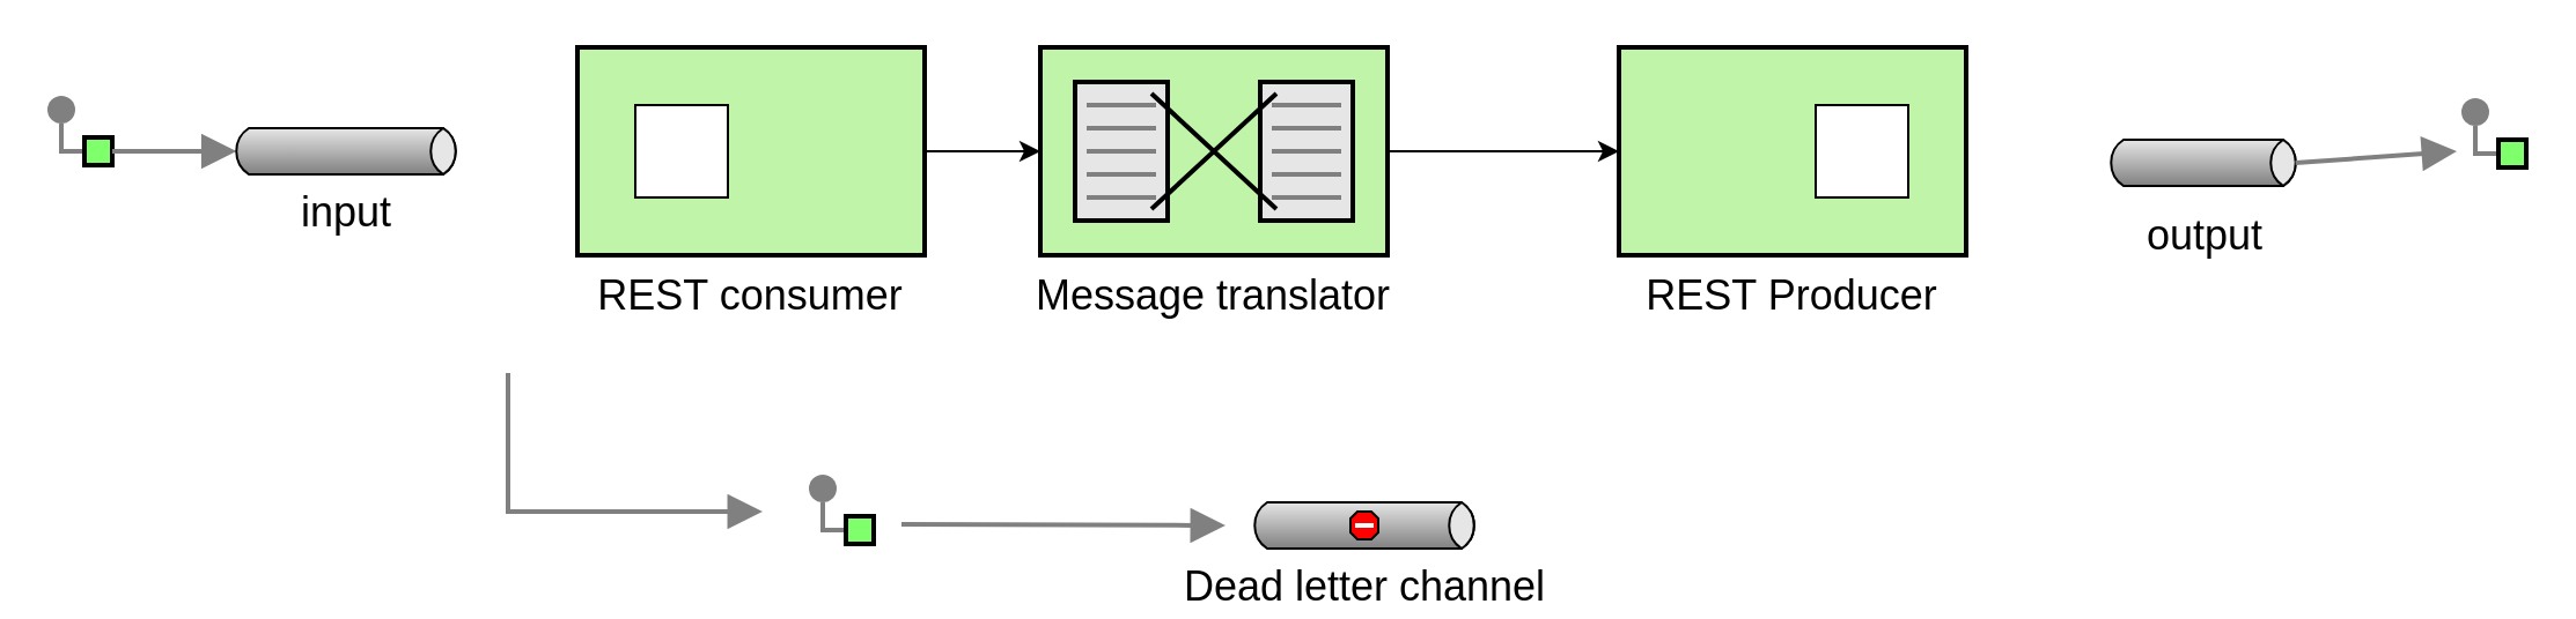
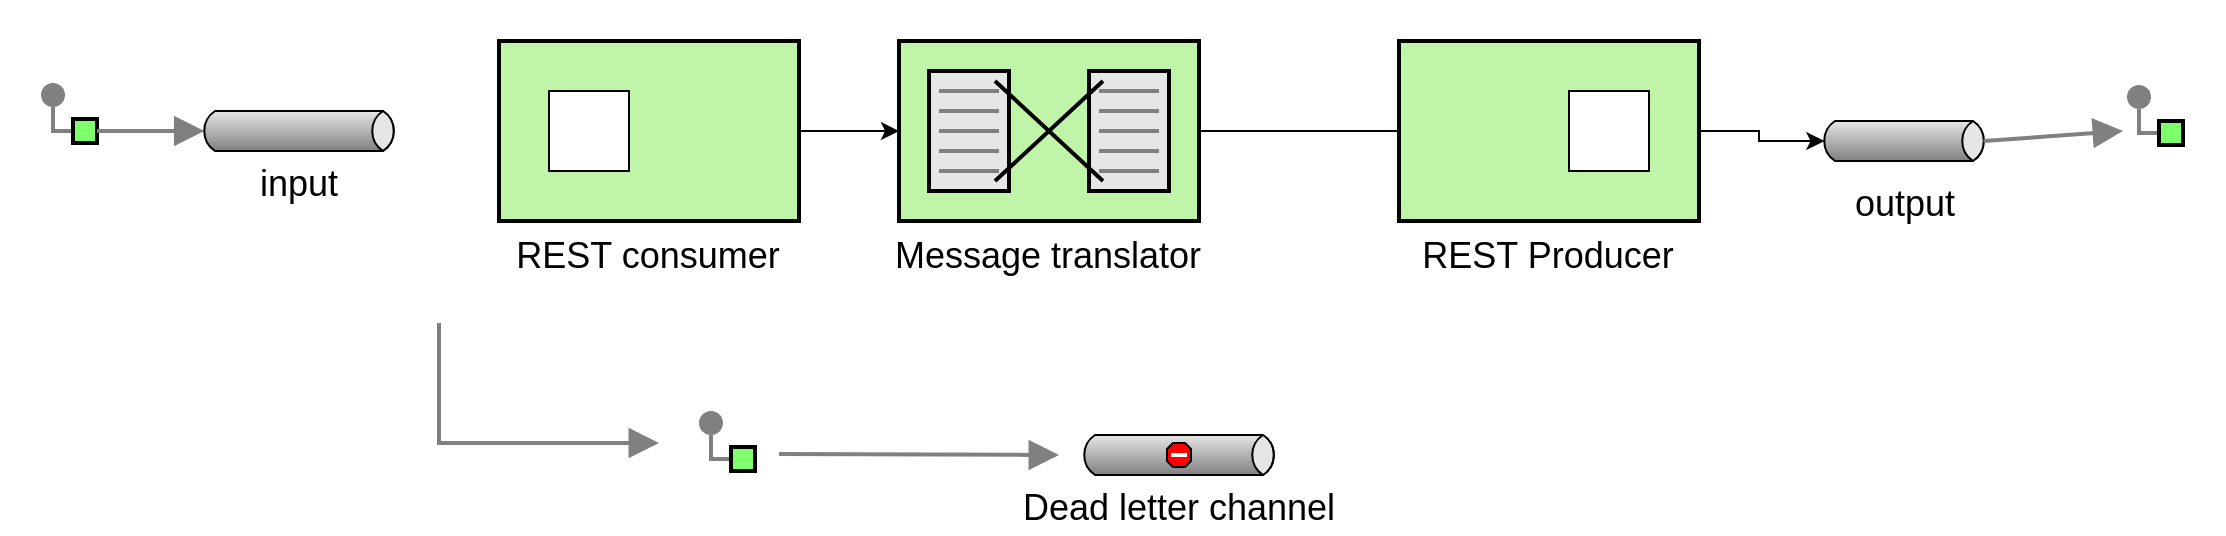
  <mxCell id="0" style=";html=1;" />
  <mxCell id="1" style=";html=1;" parent="0" />
  <mxCell id="2" value="" style="edgeStyle=orthogonalEdgeStyle;rounded=0;exitX=0;exitY=0.5;endArrow=none;dashed=0;html=1;strokeColor=#808080;strokeWidth=2;" edge="1" source="4" target="3" parent="1"><mxGeometry relative="1" as="geometry" /></mxCell>
  <mxCell id="3" value="" style="strokeWidth=2;dashed=0;align=center;fontSize=8;shape=ellipse;fillColor=#808080;strokeColor=none;" vertex="1" parent="1"><mxGeometry x="20" y="41" width="12" height="12" as="geometry" /></mxCell>
  <mxCell id="4" value="" style="strokeWidth=2;dashed=0;align=center;fontSize=8;shape=rect;fillColor=#80FF6C;fontStyle=1;" vertex="1" parent="1"><mxGeometry x="36" y="59" width="12" height="12" as="geometry" /></mxCell>
  <mxCell id="5" style="edgeStyle=orthogonalEdgeStyle;rounded=0;orthogonalLoop=1;jettySize=auto;html=1;entryX=0;entryY=0.5;entryDx=0;entryDy=0;entryPerimeter=0;fontSize=18;" edge="1" parent="1" source="6" target="10"><mxGeometry relative="1" as="geometry" /></mxCell>
  <mxCell id="6" value="REST consumer" style="strokeWidth=2;dashed=0;align=center;fontSize=18;shape=rect;verticalLabelPosition=bottom;verticalAlign=top;fillColor=#c0f5a9;" vertex="1" parent="1"><mxGeometry x="249" y="20" width="150" height="90" as="geometry" /></mxCell>
  <mxCell id="7" value="" style="strokeWidth=1;dashed=0;align=center;fontSize=8;shape=rect" vertex="1" parent="6"><mxGeometry x="25" y="25" width="40" height="40" as="geometry" /></mxCell>
  <mxCell id="8" value="" style="edgeStyle=none;html=1;strokeColor=#808080;endArrow=block;endSize=10;dashed=0;verticalAlign=bottom;strokeWidth=2;rounded=0;exitX=1;exitY=0.5;exitDx=0;exitDy=0;entryX=0;entryY=0.5;entryDx=2.7;entryDy=0;entryPerimeter=0;" edge="1" parent="1" source="4" target="13"><mxGeometry width="160" relative="1" as="geometry"><mxPoint x="60" y="61" as="sourcePoint" /><mxPoint x="100" y="65" as="targetPoint" /></mxGeometry></mxCell>
- <mxCell id="9" style="edgeStyle=orthogonalEdgeStyle;rounded=0;orthogonalLoop=1;jettySize=auto;html=1;entryX=0;entryY=0.5;entryDx=0;entryDy=0;fontSize=18;" edge="1" parent="1" source="10" target="18"><mxGeometry relative="1" as="geometry" /></mxCell>
+ <mxCell id="9" style="edgeStyle=orthogonalEdgeStyle;rounded=0;orthogonalLoop=1;jettySize=auto;html=1;entryX=0;entryY=0.5;entryDx=0;entryDy=0;fontSize=18;endArrow=none;" edge="1" parent="1" source="10" target="18"><mxGeometry relative="1" as="geometry" /></mxCell>
  <mxCell id="10" value="Message translator" style="strokeWidth=2;outlineConnect=0;dashed=0;align=center;fontSize=18;shape=mxgraph.eip.message_translator;fillColor=#c0f5a9;verticalLabelPosition=bottom;verticalAlign=top;" vertex="1" parent="1"><mxGeometry x="449" y="20" width="150" height="90" as="geometry" /></mxCell>
  <mxCell id="11" value="output" style="strokeWidth=1;outlineConnect=0;dashed=0;align=center;html=1;fontSize=18;shape=mxgraph.eip.messageChannel;verticalLabelPosition=bottom;labelBackgroundColor=#ffffff;verticalAlign=top;" vertex="1" parent="1"><mxGeometry x="909" y="55" width="85" height="30" as="geometry" /></mxCell>
  <mxCell id="12" value="" style="edgeStyle=none;html=1;strokeColor=#808080;endArrow=block;endSize=10;dashed=0;verticalAlign=bottom;strokeWidth=2;rounded=0;fontSize=18;exitX=1;exitY=0.5;exitDx=-2.7;exitDy=0;exitPerimeter=0;" edge="1" parent="1" source="11"><mxGeometry width="160" relative="1" as="geometry"><mxPoint x="1049" y="64.5" as="sourcePoint" /><mxPoint x="1061" y="65" as="targetPoint" /></mxGeometry></mxCell>
  <mxCell id="13" value="input" style="strokeWidth=1;outlineConnect=0;dashed=0;align=center;html=1;fontSize=18;shape=mxgraph.eip.messageChannel;verticalLabelPosition=bottom;labelBackgroundColor=#ffffff;verticalAlign=top;" vertex="1" parent="1"><mxGeometry x="99" y="55" width="100" height="20" as="geometry" /></mxCell>
  <mxCell id="14" value="" style="edgeStyle=orthogonalEdgeStyle;rounded=0;exitX=0;exitY=0.5;endArrow=none;dashed=0;html=1;strokeColor=#808080;strokeWidth=2;fontSize=18;" edge="1" source="16" target="15" parent="1"><mxGeometry relative="1" as="geometry" /></mxCell>
  <mxCell id="15" value="" style="strokeWidth=2;dashed=0;align=center;fontSize=8;shape=ellipse;fillColor=#808080;strokeColor=none;" vertex="1" parent="1"><mxGeometry x="1063" y="42" width="12" height="12" as="geometry" /></mxCell>
  <mxCell id="16" value="" style="strokeWidth=2;dashed=0;align=center;fontSize=8;shape=rect;fillColor=#80FF6C;fontStyle=1;" vertex="1" parent="1"><mxGeometry x="1079" y="60" width="12" height="12" as="geometry" /></mxCell>
+ <mxCell id="17" style="edgeStyle=orthogonalEdgeStyle;rounded=0;orthogonalLoop=1;jettySize=auto;html=1;entryX=0;entryY=0.5;entryDx=2.7;entryDy=0;entryPerimeter=0;fontSize=18;" edge="1" parent="1" source="18" target="11"><mxGeometry relative="1" as="geometry" /></mxCell>
  <mxCell id="18" value="REST Producer" style="strokeWidth=2;dashed=0;align=center;fontSize=18;shape=rect;verticalLabelPosition=bottom;verticalAlign=top;fillColor=#c0f5a9;" vertex="1" parent="1"><mxGeometry x="699" y="20" width="150" height="90" as="geometry" /></mxCell>
  <mxCell id="19" value="" style="strokeWidth=1;dashed=0;align=center;fontSize=8;shape=rect;" vertex="1" parent="18"><mxGeometry x="85" y="25" width="40" height="40" as="geometry" /></mxCell>
  <mxCell id="20" value="" style="edgeStyle=none;html=1;strokeColor=#808080;endArrow=block;endSize=10;dashed=0;verticalAlign=bottom;strokeWidth=2;rounded=0;fontSize=18;" edge="1" parent="1"><mxGeometry width="160" relative="1" as="geometry"><mxPoint x="219" y="161" as="sourcePoint" /><mxPoint x="329" y="221" as="targetPoint" /><Array as="points"><mxPoint x="219" y="221" /></Array></mxGeometry></mxCell>
  <mxCell id="21" value="" style="edgeStyle=orthogonalEdgeStyle;rounded=0;exitX=0;exitY=0.5;endArrow=none;dashed=0;html=1;strokeColor=#808080;strokeWidth=2;fontSize=18;" edge="1" source="23" target="22" parent="1"><mxGeometry relative="1" as="geometry" /></mxCell>
  <mxCell id="22" value="" style="strokeWidth=2;dashed=0;align=center;fontSize=8;shape=ellipse;fillColor=#808080;strokeColor=none;" vertex="1" parent="1"><mxGeometry x="349" y="205" width="12" height="12" as="geometry" /></mxCell>
  <mxCell id="23" value="" style="strokeWidth=2;dashed=0;align=center;fontSize=8;shape=rect;fillColor=#80FF6C;fontStyle=1;" vertex="1" parent="1"><mxGeometry x="365" y="223" width="12" height="12" as="geometry" /></mxCell>
  <mxCell id="24" value="Dead letter channel" style="strokeWidth=1;outlineConnect=0;dashed=0;align=center;html=1;fontSize=18;shape=mxgraph.eip.deadLetterChannel;verticalLabelPosition=bottom;labelBackgroundColor=#ffffff;verticalAlign=top;" vertex="1" parent="1"><mxGeometry x="539" y="217" width="100" height="20" as="geometry" /></mxCell>
  <mxCell id="25" value="" style="edgeStyle=none;html=1;strokeColor=#808080;endArrow=block;endSize=10;dashed=0;verticalAlign=bottom;strokeWidth=2;rounded=0;fontSize=18;" edge="1" parent="1"><mxGeometry width="160" relative="1" as="geometry"><mxPoint x="389" y="226.5" as="sourcePoint" /><mxPoint x="529" y="227" as="targetPoint" /></mxGeometry></mxCell>
